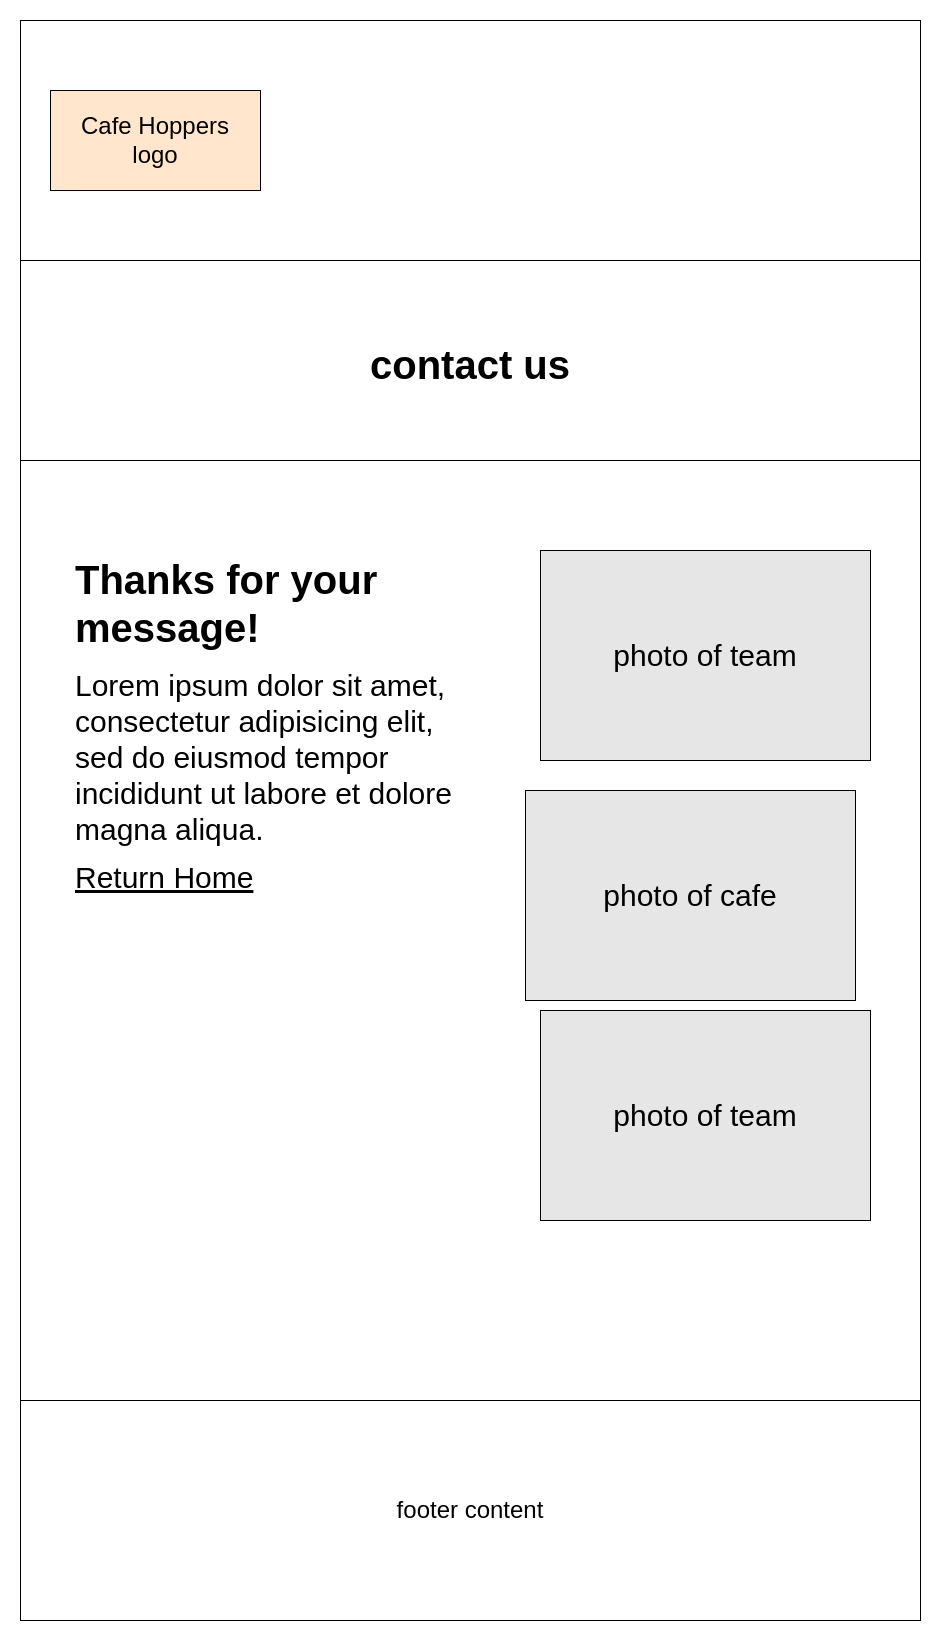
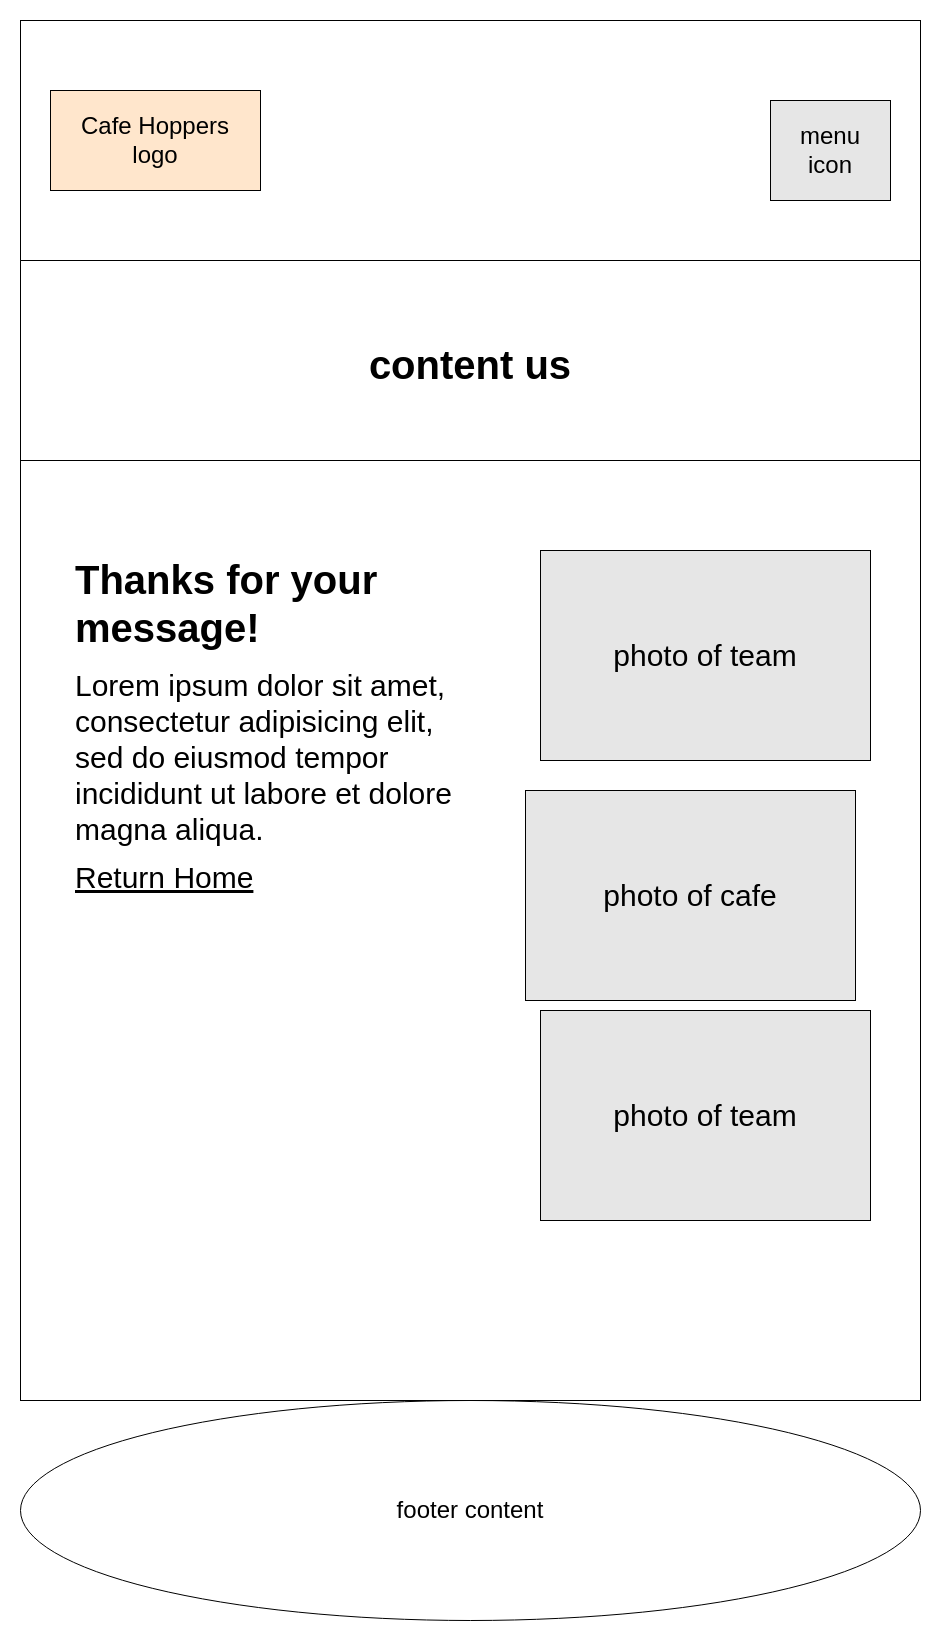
  <mxCell id="0" />
  <mxCell id="1" parent="0" />
  <mxCell id="2" value="" style="rounded=0;whiteSpace=wrap;html=1;fontSize=24;fillColor=#FFFFFF;" parent="1" vertex="1"><mxGeometry width="900" height="240" as="geometry" x="20" y="20" /></mxCell>
  <mxCell id="3" value="&lt;font style=&quot;font-size: 24px;&quot;&gt;Cafe Hoppers&lt;br&gt;logo&lt;/font&gt;" style="rounded=0;whiteSpace=wrap;html=1;fillColor=#ffe6cc;" parent="1" vertex="1"><mxGeometry x="50" y="90" width="210" height="100" as="geometry" /></mxCell>
- <mxCell id="5" value="footer content" style="rounded=0;whiteSpace=wrap;html=1;fontSize=24;fillColor=#FFFFFF;" parent="1" vertex="1"><mxGeometry y="1400" width="900" height="220" as="geometry" x="20" /></mxCell>
- <mxCell id="6" value="contact us" style="swimlane;startSize=200;fontSize=40;align=center;verticalAlign=middle;" parent="1" vertex="1"><mxGeometry y="260" width="900" height="1140" as="geometry" x="20" /></mxCell>
+ <mxCell id="4" value="menu&lt;br&gt;icon" style="rounded=0;whiteSpace=wrap;html=1;fontSize=24;fillColor=#E6E6E6;" parent="1" vertex="1"><mxGeometry x="770" y="100" width="120" height="100" as="geometry" /></mxCell>
+ <mxCell id="5" value="footer content" style="ellipse;whiteSpace=wrap;html=1;fontSize=24;fillColor=#FFFFFF;" parent="1" vertex="1"><mxGeometry y="1400" width="900" height="220" as="geometry" x="20" /></mxCell>
+ <mxCell id="6" value="content us" style="swimlane;startSize=200;fontSize=40;align=center;verticalAlign=middle;" parent="1" vertex="1"><mxGeometry y="260" width="900" height="1140" as="geometry" x="20" /></mxCell>
  <mxCell id="7" value="" style="rounded=0;whiteSpace=wrap;html=1;" parent="6" vertex="1"><mxGeometry y="200" width="900" height="940" as="geometry" /></mxCell>
  <mxCell id="8" value="&lt;font style=&quot;font-size: 30px;&quot;&gt;photo of team&lt;/font&gt;" style="rounded=0;whiteSpace=wrap;html=1;labelBackgroundColor=none;fillColor=#E6E6E6;" parent="6" vertex="1"><mxGeometry x="520" y="290" width="330" height="210" as="geometry" /></mxCell>
  <mxCell id="9" value="&lt;font style=&quot;font-size: 30px;&quot;&gt;photo of cafe&lt;/font&gt;" style="rounded=0;whiteSpace=wrap;html=1;labelBackgroundColor=#E6E6E6;fillColor=#E6E6E6;" parent="6" vertex="1"><mxGeometry x="505" y="530" width="330" height="210" as="geometry" /></mxCell>
  <mxCell id="10" value="&lt;font style=&quot;font-size: 30px;&quot;&gt;photo of team&lt;/font&gt;" style="rounded=0;whiteSpace=wrap;html=1;labelBackgroundColor=#E6E6E6;fillColor=#E6E6E6;" parent="6" vertex="1"><mxGeometry x="520" y="750" width="330" height="210" as="geometry" /></mxCell>
  <mxCell id="11" value="&lt;h1&gt;&lt;font style=&quot;font-size: 40px;&quot;&gt;Thanks for your message!&lt;/font&gt;&lt;/h1&gt;&lt;p&gt;&lt;font style=&quot;font-size: 30px;&quot;&gt;Lorem ipsum dolor sit amet, consectetur adipisicing elit, sed do eiusmod tempor incididunt ut labore et dolore magna aliqua.&lt;/font&gt;&lt;/p&gt;&lt;p&gt;&lt;font style=&quot;font-size: 30px;&quot;&gt;&lt;u&gt;Return Home&lt;/u&gt;&lt;/font&gt;&lt;/p&gt;" style="text;html=1;strokeColor=none;fillColor=none;spacing=5;spacingTop=-20;whiteSpace=wrap;overflow=hidden;rounded=0;" vertex="1" parent="6"><mxGeometry x="50" y="290" width="420" height="360" as="geometry" /></mxCell>
